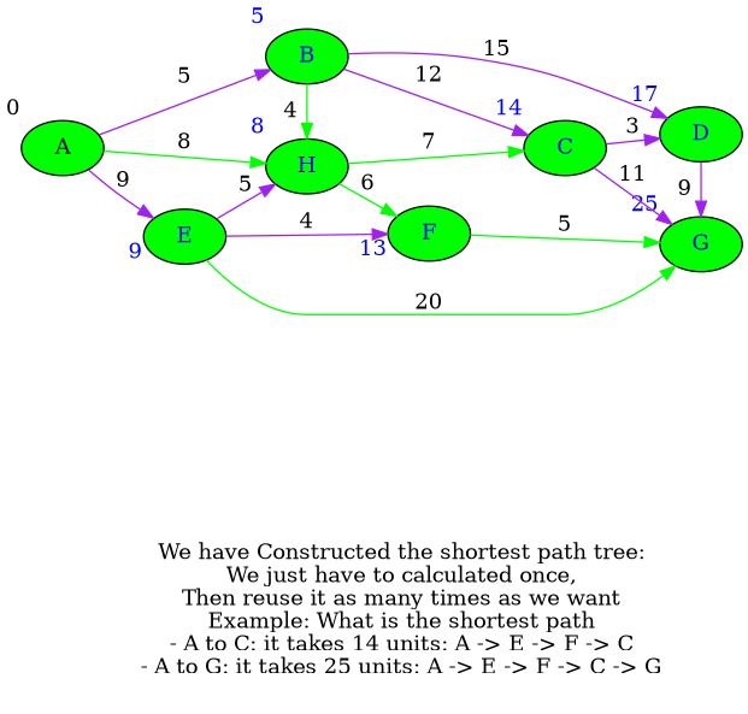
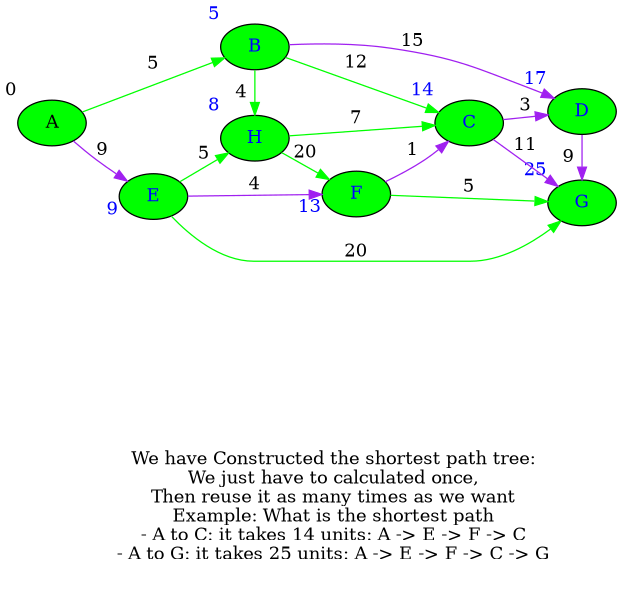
  strict digraph {
    forcelabels=true
    label="\n	We have Constructed the shortest path tree:\n	We just have to calculated once,\n	Then reuse it as many times as we want\n	Example: What is the shortest path\n	- A to C: it takes 14 units: A -> E -> F -> C\n	- A to G: it takes 25 units: A -> E -> F -> C -> G\n	"
    rankdir=LR
    ranksep=0.2
    node [fillcolor=green style=filled fontcolor=blue]
    edge [color=green]
    A [xlabel=0 fontcolor=""]
    E [xlabel=9]
    B [xlabel=5]
    H [xlabel=8]
    F [xlabel=13]
    C [xlabel=14]
    D [xlabel=17]
    G [xlabel=25]
    subgraph sub_1 {
      rank=same
      A
    }
    subgraph sub_2 {
      rank=same
      E
    }
    subgraph sub_3 {
      rank=same
      B
      H
    }
    subgraph sub_4 {
      rank=same
      F
    }
    subgraph sub_5 {
      rank=same
      C
    }
    subgraph sub_6 {
      rank=same
      D
      G
    }
    subgraph sub_7 {
      E
      B
      H
    }
    subgraph sub_8 {
      H
      C
      D
    }
    subgraph sub_9 {
      F
      C
    }
    subgraph sub_10 {
      H
      F
      G
    }
    subgraph sub_11 {
      C
      G
    }
    subgraph sub_12 {
      D
      G
    }
    subgraph sub_13 {
      G
    }
    subgraph sub_14 {
      E
    }
    subgraph sub_15 {
      F
    }
    subgraph sub_16 {
      C
    }
    subgraph sub_17 {
      D
      G
    }
    A -> E [color=purple label=9]
-   A -> B [color=purple label=5]
-   A -> H [label=8]
-   E -> H [color=purple label=5]
+   A -> B [label=5]
+   E -> H [label=5]
    E -> F [color=purple label=4]
    E -> G [label=20]
    B -> H [label=4]
-   B -> C [color=purple label=12]
+   B -> C [label=12]
    B -> D [color=purple label=15]
-   H -> F [label=6]
+   H -> F [label=20]
    H -> C [label=7]
+   F -> C [color=purple label=1]
    F -> G [label=5]
    C -> D [color=purple label=3]
    C -> G [color=purple label=11]
    D -> G [color=purple label=9]
  }
